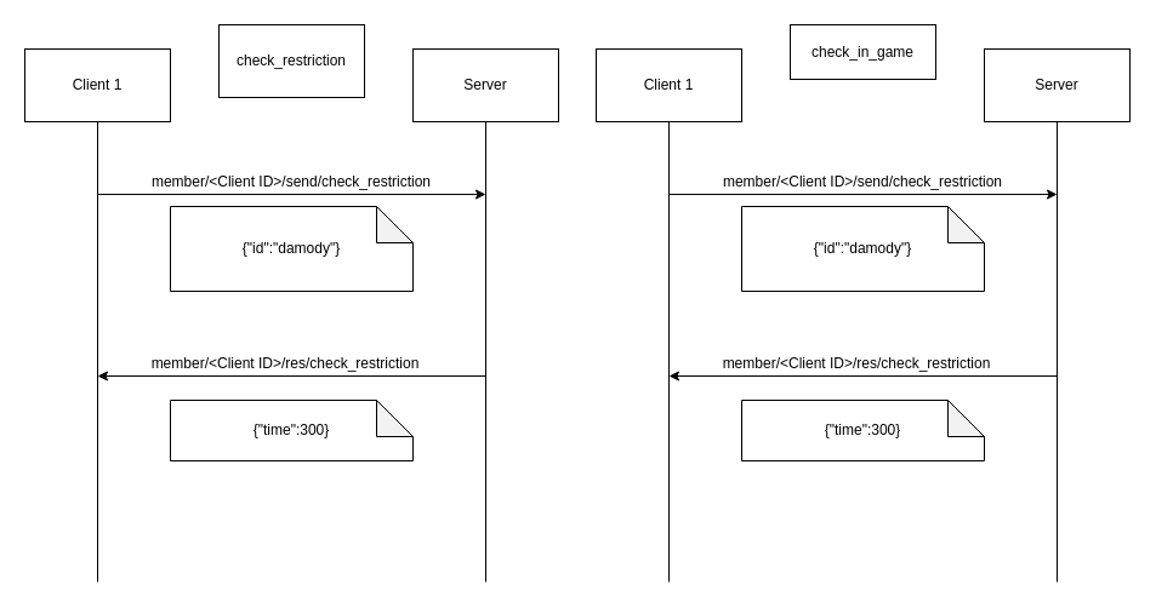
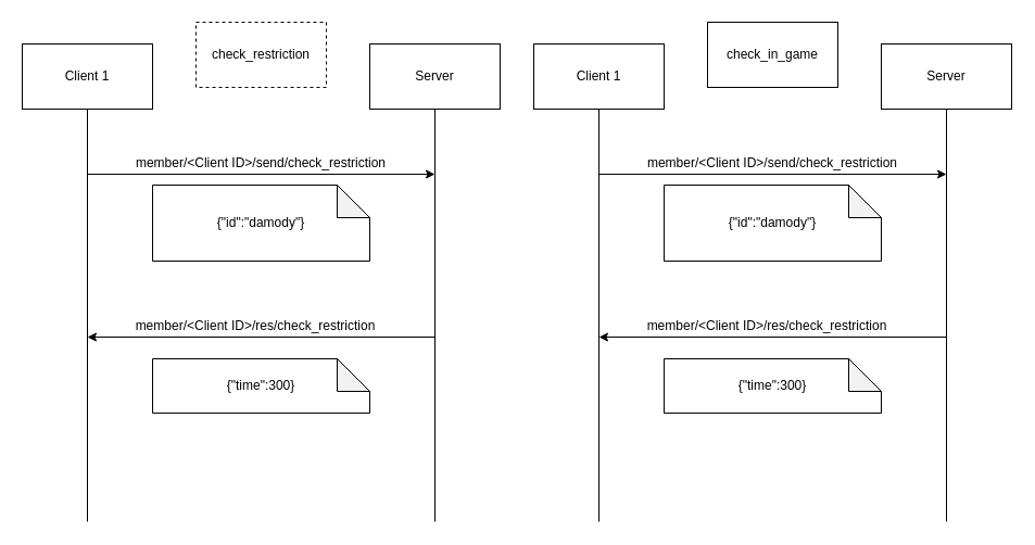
  <mxCell id="0" />
  <mxCell id="1" parent="0" />
  <mxCell id="2" value="Client 1" style="rounded=0;whiteSpace=wrap;html=1;" vertex="1" parent="1"><mxGeometry x="20" y="40" width="120" height="60" as="geometry" /></mxCell>
  <mxCell id="3" value="Server" style="rounded=0;whiteSpace=wrap;html=1;" vertex="1" parent="1"><mxGeometry x="340" y="40" width="120" height="60" as="geometry" /></mxCell>
  <mxCell id="4" value="" style="endArrow=none;html=1;entryX=0.5;entryY=1;entryDx=0;entryDy=0;fontStyle=1" edge="1" parent="1" target="2"><mxGeometry width="50" height="50" relative="1" as="geometry"><mxPoint x="80" y="480" as="sourcePoint" /><mxPoint x="400" y="180" as="targetPoint" /></mxGeometry></mxCell>
  <mxCell id="5" value="" style="endArrow=none;html=1;entryX=0.5;entryY=1;entryDx=0;entryDy=0;" edge="1" parent="1" target="3"><mxGeometry width="50" height="50" relative="1" as="geometry"><mxPoint x="400" y="480" as="sourcePoint" /><mxPoint x="400" y="180" as="targetPoint" /></mxGeometry></mxCell>
  <mxCell id="6" value="" style="endArrow=classic;html=1;" edge="1" parent="1"><mxGeometry width="50" height="50" relative="1" as="geometry"><mxPoint x="80" y="160" as="sourcePoint" /><mxPoint x="400" y="160" as="targetPoint" /></mxGeometry></mxCell>
  <mxCell id="7" value="" style="endArrow=classic;html=1;" edge="1" parent="1"><mxGeometry width="50" height="50" relative="1" as="geometry"><mxPoint x="400" y="310" as="sourcePoint" /><mxPoint x="80" y="310" as="targetPoint" /></mxGeometry></mxCell>
  <mxCell id="8" value="member/&amp;lt;Client ID&amp;gt;/send/check_restriction" style="text;html=1;strokeColor=none;fillColor=none;align=center;verticalAlign=middle;whiteSpace=wrap;rounded=0;" vertex="1" parent="1"><mxGeometry x="115" y="140" width="250" height="20" as="geometry" /></mxCell>
  <mxCell id="9" value="member/&amp;lt;Client ID&amp;gt;/res/check_restriction" style="text;html=1;strokeColor=none;fillColor=none;align=center;verticalAlign=middle;whiteSpace=wrap;rounded=0;" vertex="1" parent="1"><mxGeometry x="120" y="290" width="230" height="20" as="geometry" /></mxCell>
  <mxCell id="10" value="{&quot;id&quot;:&quot;damody&quot;}" style="shape=note;whiteSpace=wrap;html=1;backgroundOutline=1;darkOpacity=0.05;" vertex="1" parent="1"><mxGeometry x="140" y="170" width="200" height="70" as="geometry" /></mxCell>
- <mxCell id="11" value="check_restriction" style="rounded=0;whiteSpace=wrap;html=1;" vertex="1" parent="1"><mxGeometry x="180" y="20" width="120" height="60" as="geometry" /></mxCell>
+ <mxCell id="11" value="check_restriction" style="rounded=0;whiteSpace=wrap;html=1;dashed=1;" vertex="1" parent="1"><mxGeometry x="180" y="20" width="120" height="60" as="geometry" /></mxCell>
  <mxCell id="12" value="{&quot;time&quot;:300}" style="shape=note;whiteSpace=wrap;html=1;backgroundOutline=1;darkOpacity=0.05;" vertex="1" parent="1"><mxGeometry x="140" y="330" width="200" height="50" as="geometry" /></mxCell>
  <mxCell id="13" value="Client 1" style="rounded=0;whiteSpace=wrap;html=1;" vertex="1" parent="1"><mxGeometry x="491" y="40" width="120" height="60" as="geometry" /></mxCell>
  <mxCell id="14" value="Server" style="rounded=0;whiteSpace=wrap;html=1;" vertex="1" parent="1"><mxGeometry x="811" y="40" width="120" height="60" as="geometry" /></mxCell>
  <mxCell id="15" value="" style="endArrow=none;html=1;entryX=0.5;entryY=1;entryDx=0;entryDy=0;fontStyle=1" edge="1" parent="1" target="13"><mxGeometry width="50" height="50" relative="1" as="geometry"><mxPoint x="551" y="480" as="sourcePoint" /><mxPoint x="871" y="180" as="targetPoint" /></mxGeometry></mxCell>
  <mxCell id="16" value="" style="endArrow=none;html=1;entryX=0.5;entryY=1;entryDx=0;entryDy=0;" edge="1" parent="1" target="14"><mxGeometry width="50" height="50" relative="1" as="geometry"><mxPoint x="871" y="480" as="sourcePoint" /><mxPoint x="871" y="180" as="targetPoint" /></mxGeometry></mxCell>
  <mxCell id="17" value="" style="endArrow=classic;html=1;" edge="1" parent="1"><mxGeometry width="50" height="50" relative="1" as="geometry"><mxPoint x="551" y="160" as="sourcePoint" /><mxPoint x="871" y="160" as="targetPoint" /></mxGeometry></mxCell>
  <mxCell id="18" value="" style="endArrow=classic;html=1;" edge="1" parent="1"><mxGeometry width="50" height="50" relative="1" as="geometry"><mxPoint x="871" y="310" as="sourcePoint" /><mxPoint x="551" y="310" as="targetPoint" /></mxGeometry></mxCell>
  <mxCell id="19" value="member/&amp;lt;Client ID&amp;gt;/send/check_restriction" style="text;html=1;strokeColor=none;fillColor=none;align=center;verticalAlign=middle;whiteSpace=wrap;rounded=0;" vertex="1" parent="1"><mxGeometry x="586" y="140" width="250" height="20" as="geometry" /></mxCell>
  <mxCell id="20" value="member/&amp;lt;Client ID&amp;gt;/res/check_restriction" style="text;html=1;strokeColor=none;fillColor=none;align=center;verticalAlign=middle;whiteSpace=wrap;rounded=0;" vertex="1" parent="1"><mxGeometry x="591" y="290" width="230" height="20" as="geometry" /></mxCell>
  <mxCell id="21" value="{&quot;id&quot;:&quot;damody&quot;}" style="shape=note;whiteSpace=wrap;html=1;backgroundOutline=1;darkOpacity=0.05;" vertex="1" parent="1"><mxGeometry x="611" y="170" width="200" height="70" as="geometry" /></mxCell>
- <mxCell id="22" value="check_in_game" style="rounded=0;whiteSpace=wrap;html=1;" vertex="1" parent="1"><mxGeometry x="651" y="20" width="120" height="45" as="geometry" /></mxCell>
+ <mxCell id="22" value="check_in_game" style="rounded=0;whiteSpace=wrap;html=1;" vertex="1" parent="1"><mxGeometry x="651" y="20" width="120" height="60" as="geometry" /></mxCell>
  <mxCell id="23" value="{&quot;time&quot;:300}" style="shape=note;whiteSpace=wrap;html=1;backgroundOutline=1;darkOpacity=0.05;" vertex="1" parent="1"><mxGeometry x="611" y="330" width="200" height="50" as="geometry" /></mxCell>
